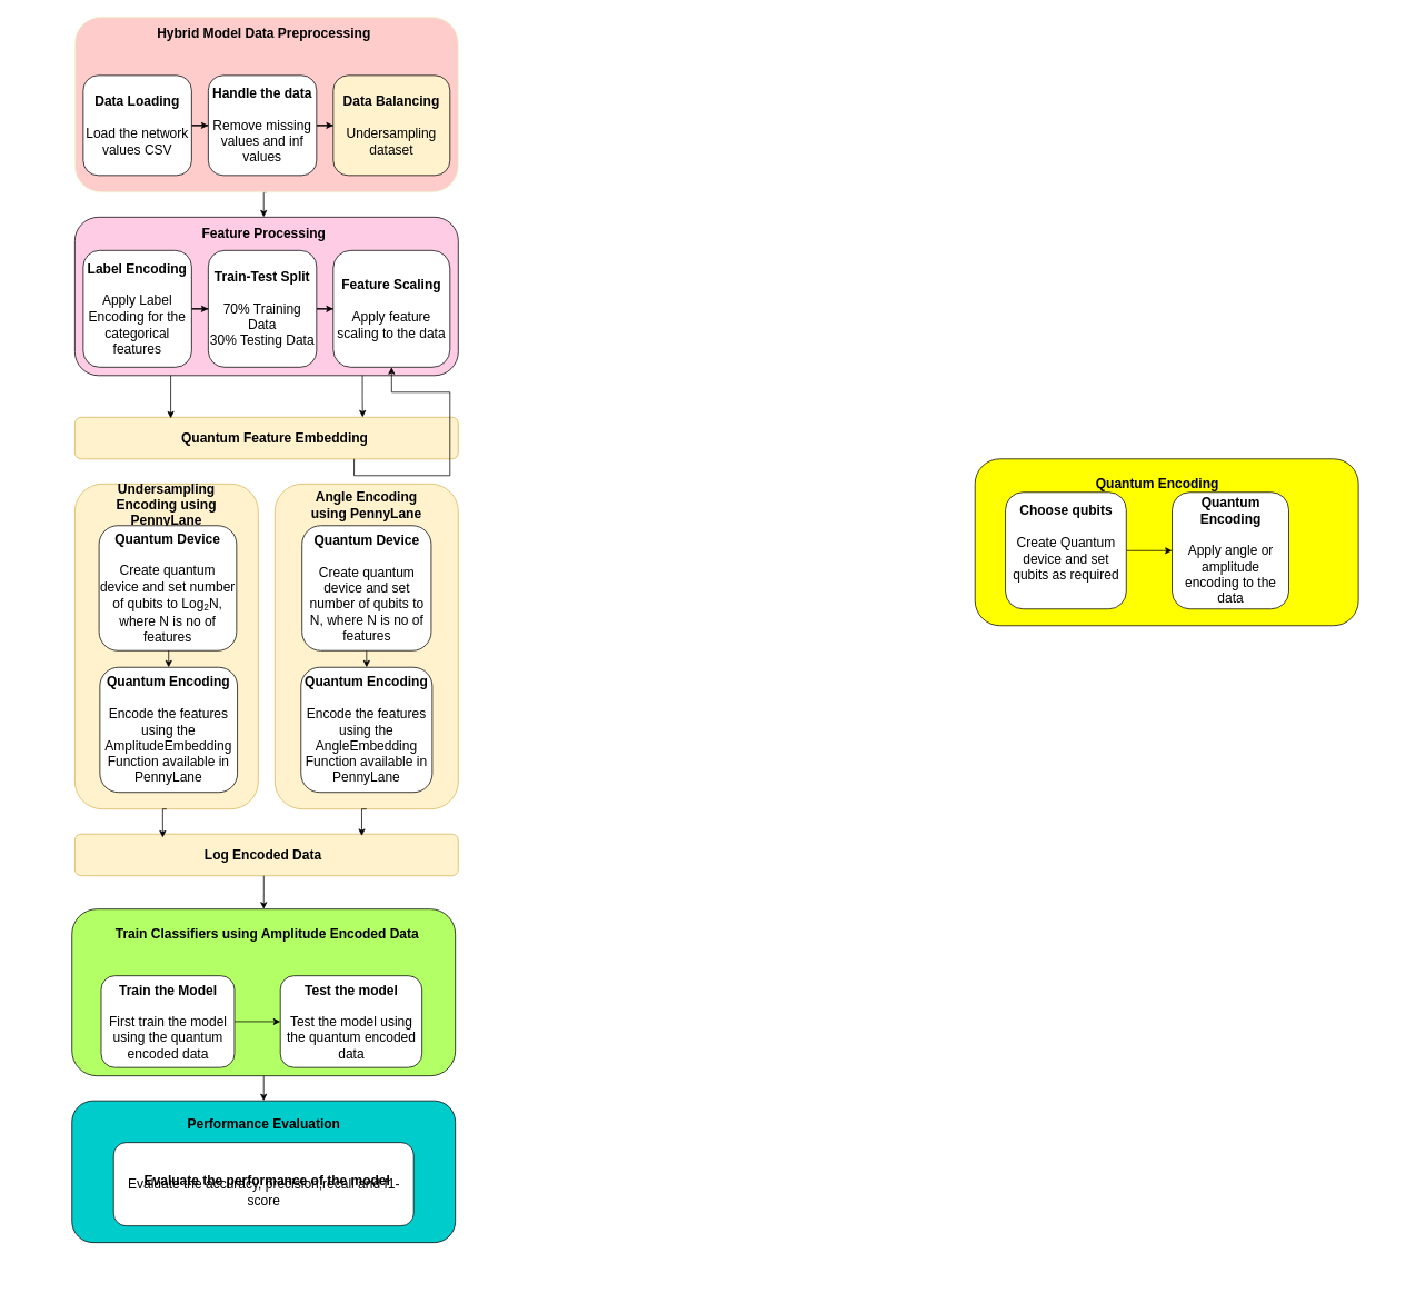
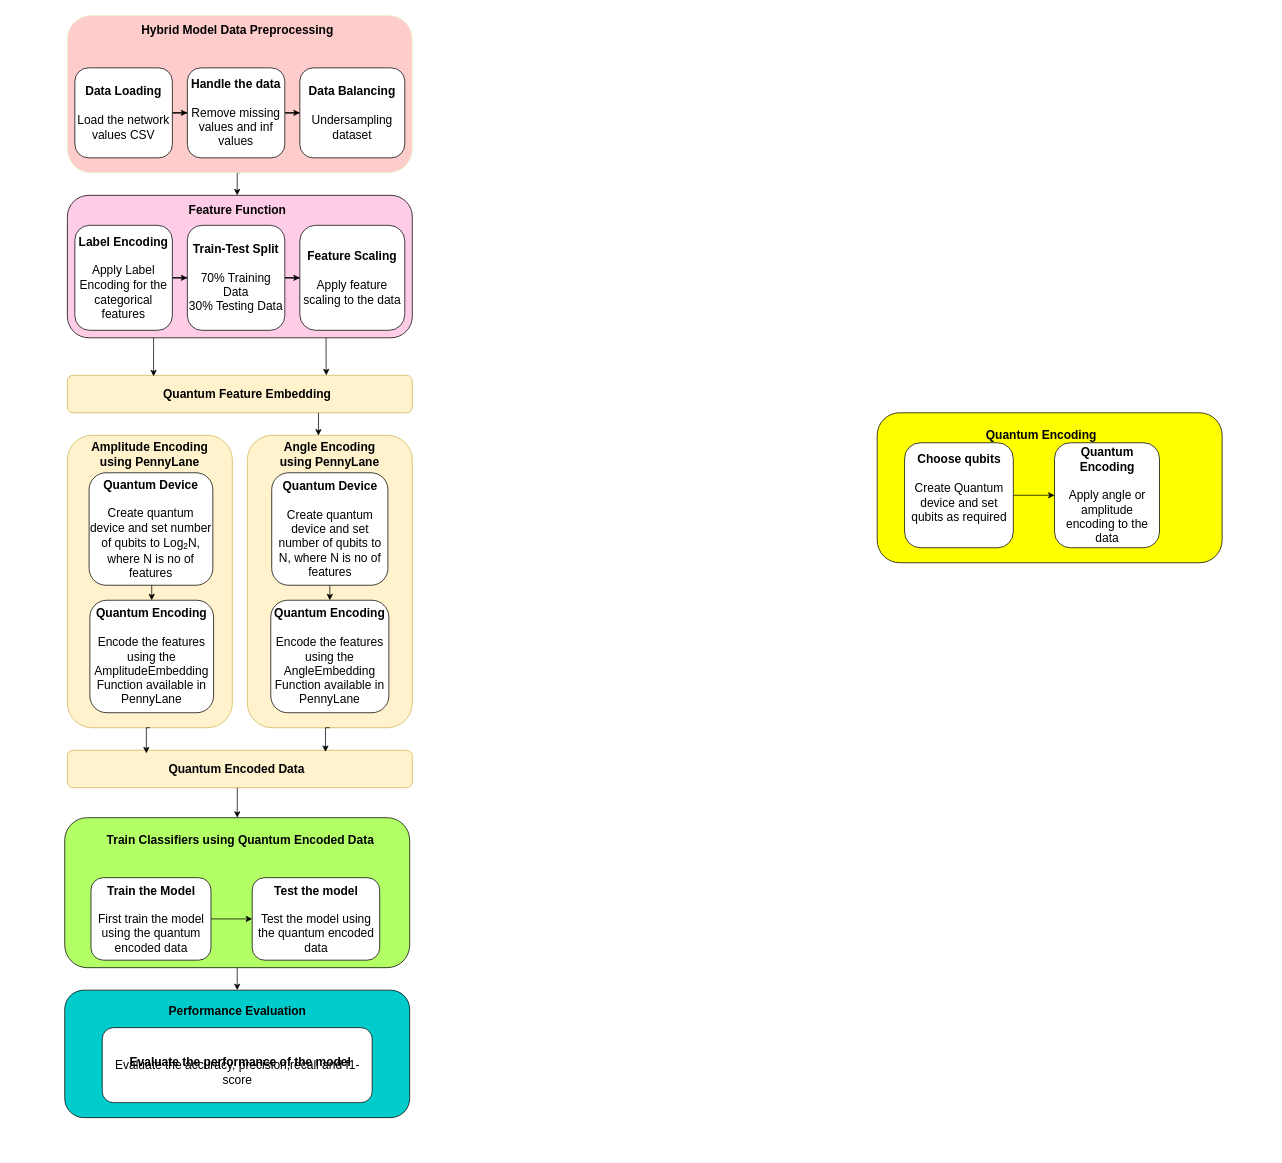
  <mxCell id="0" />
  <mxCell id="1" parent="0" />
  <mxCell id="2" style="edgeStyle=orthogonalEdgeStyle;rounded=0;orthogonalLoop=1;jettySize=auto;html=1;exitX=0.5;exitY=1;exitDx=0;exitDy=0;entryX=0.5;entryY=0;entryDx=0;entryDy=0;fontSize=16;" parent="1" source="3" target="22" edge="1"><mxGeometry relative="1" as="geometry" /></mxCell>
  <mxCell id="3" value="" style="rounded=1;whiteSpace=wrap;html=1;fillColor=#FFCCCC;strokeColor=#E6FFCC;fontSize=16;" parent="1" vertex="1"><mxGeometry x="89" y="20" width="460" height="210" as="geometry" /></mxCell>
  <mxCell id="4" value="" style="edgeStyle=orthogonalEdgeStyle;rounded=0;orthogonalLoop=1;jettySize=auto;html=1;fontSize=16;" parent="1" source="5" edge="1"><mxGeometry relative="1" as="geometry"><mxPoint x="315.5" y="1320" as="targetPoint" /></mxGeometry></mxCell>
  <mxCell id="5" value="" style="rounded=1;whiteSpace=wrap;html=1;fillColor=light-dark(#B3FF66,#FFCCFF);fontSize=16;" parent="1" vertex="1"><mxGeometry x="85.5" y="1090" width="460" height="200" as="geometry" /></mxCell>
  <mxCell id="6" value="&lt;font&gt;&lt;b&gt;Hybrid Model Data Preprocessing&lt;/b&gt;&lt;/font&gt;" style="text;html=1;align=center;verticalAlign=middle;whiteSpace=wrap;rounded=0;fontSize=16;" parent="1" vertex="1"><mxGeometry x="20.5" y="20" width="590" height="40" as="geometry" /></mxCell>
  <mxCell id="7" value="" style="edgeStyle=orthogonalEdgeStyle;rounded=0;orthogonalLoop=1;jettySize=auto;html=1;fontSize=16;" parent="1" source="8" target="10" edge="1"><mxGeometry relative="1" as="geometry" /></mxCell>
  <mxCell id="8" value="&lt;font&gt;&lt;b&gt;Data Loading&lt;/b&gt;&lt;/font&gt;&lt;div&gt;&lt;span&gt;&lt;b&gt;&lt;br&gt;&lt;/b&gt;&lt;/span&gt;&lt;div&gt;Load the network values CSV&lt;/div&gt;&lt;/div&gt;" style="rounded=1;whiteSpace=wrap;html=1;fontSize=16;" parent="1" vertex="1"><mxGeometry x="99" y="90" width="130" height="120" as="geometry" /></mxCell>
  <mxCell id="9" value="" style="edgeStyle=orthogonalEdgeStyle;rounded=0;orthogonalLoop=1;jettySize=auto;html=1;fontSize=16;" parent="1" source="10" target="11" edge="1"><mxGeometry relative="1" as="geometry" /></mxCell>
  <mxCell id="10" value="&lt;font&gt;&lt;b&gt;Handle the data&lt;/b&gt;&lt;/font&gt;&lt;div&gt;&lt;br&gt;&lt;/div&gt;&lt;div&gt;Remove missing values and inf values&lt;/div&gt;" style="rounded=1;whiteSpace=wrap;html=1;fontSize=16;" parent="1" vertex="1"><mxGeometry x="249" y="90" width="130" height="120" as="geometry" /></mxCell>
- <mxCell id="11" value="&lt;font&gt;&lt;b&gt;Data Balancing&lt;/b&gt;&lt;/font&gt;&lt;div&gt;&lt;br&gt;&lt;/div&gt;&lt;div&gt;Undersampling dataset&lt;/div&gt;" style="rounded=1;whiteSpace=wrap;html=1;fontSize=16;fillColor=#fff2cc;" parent="1" vertex="1"><mxGeometry x="399" y="90" width="140" height="120" as="geometry" /></mxCell>
- <mxCell id="12" value="&lt;b&gt;Train Classifiers using Amplitude Encoded Data&lt;/b&gt;" style="text;html=1;align=center;verticalAlign=middle;whiteSpace=wrap;rounded=0;fontSize=16;" parent="1" vertex="1"><mxGeometry x="24.63" y="1100" width="590" height="40" as="geometry" /></mxCell>
+ <mxCell id="11" value="&lt;font&gt;&lt;b&gt;Data Balancing&lt;/b&gt;&lt;/font&gt;&lt;div&gt;&lt;br&gt;&lt;/div&gt;&lt;div&gt;Undersampling dataset&lt;/div&gt;" style="rounded=1;whiteSpace=wrap;html=1;fontSize=16;" parent="1" vertex="1"><mxGeometry x="399" y="90" width="140" height="120" as="geometry" /></mxCell>
+ <mxCell id="12" value="&lt;b&gt;Train Classifiers using Quantum Encoded Data&lt;/b&gt;" style="text;html=1;align=center;verticalAlign=middle;whiteSpace=wrap;rounded=0;fontSize=16;" parent="1" vertex="1"><mxGeometry x="24.63" y="1100" width="590" height="40" as="geometry" /></mxCell>
  <mxCell id="13" style="edgeStyle=orthogonalEdgeStyle;rounded=0;orthogonalLoop=1;jettySize=auto;html=1;exitX=1;exitY=0.5;exitDx=0;exitDy=0;fontSize=16;" parent="1" source="14" target="15" edge="1"><mxGeometry relative="1" as="geometry" /></mxCell>
  <mxCell id="14" value="&lt;div&gt;&lt;b&gt;Train the Model&lt;/b&gt;&lt;/div&gt;&lt;br&gt;&lt;div&gt;First train the model using the quantum encoded data&lt;/div&gt;" style="rounded=1;whiteSpace=wrap;html=1;fontSize=16;" parent="1" vertex="1"><mxGeometry x="120.5" y="1170" width="160" height="110" as="geometry" /></mxCell>
  <mxCell id="15" value="&lt;div&gt;&lt;b&gt;Test the model&lt;/b&gt;&lt;/div&gt;&lt;div&gt;&lt;b&gt;&lt;br&gt;&lt;/b&gt;&lt;/div&gt;&lt;div&gt;Test the model using the quantum encoded data&lt;/div&gt;" style="rounded=1;whiteSpace=wrap;html=1;fontSize=16;" parent="1" vertex="1"><mxGeometry x="335.5" y="1170" width="170" height="110" as="geometry" /></mxCell>
  <mxCell id="16" value="" style="rounded=1;whiteSpace=wrap;html=1;fillColor=light-dark(#FFFF00,#99FFFF);fontSize=16;" parent="1" vertex="1"><mxGeometry x="1169" y="550" width="460" height="200" as="geometry" /></mxCell>
  <mxCell id="17" value="&lt;b&gt;Quantum Encoding&lt;/b&gt;" style="text;html=1;align=center;verticalAlign=middle;whiteSpace=wrap;rounded=0;fontSize=16;" parent="1" vertex="1"><mxGeometry x="1089" y="560" width="598" height="40" as="geometry" /></mxCell>
  <mxCell id="18" value="&lt;div&gt;&lt;span&gt;&lt;b&gt;Quantum Encoding&lt;/b&gt;&lt;/span&gt;&lt;/div&gt;&lt;div&gt;&lt;span&gt;&lt;b&gt;&lt;br&gt;&lt;/b&gt;&lt;/span&gt;&lt;/div&gt;&lt;div&gt;Apply angle or amplitude encoding to the data&lt;/div&gt;" style="rounded=1;whiteSpace=wrap;html=1;fontSize=16;" parent="1" vertex="1"><mxGeometry x="1405.5" y="590" width="140" height="140" as="geometry" /></mxCell>
  <mxCell id="19" value="" style="edgeStyle=orthogonalEdgeStyle;rounded=0;orthogonalLoop=1;jettySize=auto;html=1;fontSize=16;" parent="1" source="20" target="18" edge="1"><mxGeometry relative="1" as="geometry" /></mxCell>
  <mxCell id="20" value="&lt;span&gt;&lt;b&gt;Choose qubits&lt;/b&gt;&lt;/span&gt;&lt;br&gt;&lt;div&gt;&lt;br&gt;&lt;/div&gt;&lt;div&gt;Create Quantum device and set qubits as required&lt;/div&gt;&lt;div&gt;&lt;br&gt;&lt;/div&gt;" style="rounded=1;whiteSpace=wrap;html=1;fontSize=16;" parent="1" vertex="1"><mxGeometry x="1205.5" y="590" width="145" height="140" as="geometry" /></mxCell>
  <mxCell id="21" value="" style="rounded=1;whiteSpace=wrap;html=1;fillColor=light-dark(#FFCCE6,#99FFFF);fontSize=16;" parent="1" vertex="1"><mxGeometry x="89" y="260" width="460" height="190" as="geometry" /></mxCell>
- <mxCell id="22" value="&lt;font&gt;&lt;b&gt;Feature Processing&lt;/b&gt;&lt;/font&gt;" style="text;html=1;align=center;verticalAlign=middle;whiteSpace=wrap;rounded=0;fontSize=16;" parent="1" vertex="1"><mxGeometry x="20.5" y="260" width="590" height="40" as="geometry" /></mxCell>
+ <mxCell id="22" value="&lt;font&gt;&lt;b&gt;Feature Function&lt;/b&gt;&lt;/font&gt;" style="text;html=1;align=center;verticalAlign=middle;whiteSpace=wrap;rounded=0;fontSize=16;" parent="1" vertex="1"><mxGeometry x="20.5" y="260" width="590" height="40" as="geometry" /></mxCell>
  <mxCell id="23" value="&lt;div&gt;&lt;b&gt;&lt;span&gt;Feature Scaling&lt;/span&gt;&lt;br&gt;&lt;/b&gt;&lt;div&gt;&lt;br&gt;&lt;/div&gt;&lt;div&gt;Apply feature scaling to the data&lt;/div&gt;&lt;/div&gt;" style="rounded=1;whiteSpace=wrap;html=1;fontSize=16;" parent="1" vertex="1"><mxGeometry x="399" y="300" width="140" height="140" as="geometry" /></mxCell>
  <mxCell id="24" value="" style="edgeStyle=orthogonalEdgeStyle;rounded=0;orthogonalLoop=1;jettySize=auto;html=1;fontSize=16;" parent="1" source="25" target="23" edge="1"><mxGeometry relative="1" as="geometry" /></mxCell>
  <mxCell id="25" value="&lt;div&gt;&lt;span&gt;&lt;b&gt;Train-Test Split&lt;/b&gt;&lt;/span&gt;&lt;/div&gt;&lt;div&gt;&lt;br&gt;&lt;/div&gt;&lt;div&gt;70% Training Data&lt;/div&gt;&lt;div&gt;30% Testing Data&lt;/div&gt;" style="rounded=1;whiteSpace=wrap;html=1;fontSize=16;" parent="1" vertex="1"><mxGeometry x="249" y="300" width="130" height="140" as="geometry" /></mxCell>
  <mxCell id="26" value="" style="edgeStyle=orthogonalEdgeStyle;rounded=0;orthogonalLoop=1;jettySize=auto;html=1;fontSize=16;" parent="1" source="27" target="25" edge="1"><mxGeometry relative="1" as="geometry" /></mxCell>
  <mxCell id="27" value="&lt;div&gt;&lt;span&gt;&lt;b&gt;Label Encoding&lt;/b&gt;&lt;/span&gt;&lt;/div&gt;&lt;div&gt;&lt;span&gt;&lt;b&gt;&lt;br&gt;&lt;/b&gt;&lt;/span&gt;&lt;/div&gt;&lt;div&gt;Apply Label Encoding for the categorical features&lt;/div&gt;" style="rounded=1;whiteSpace=wrap;html=1;fontSize=16;" parent="1" vertex="1"><mxGeometry x="99" y="300" width="130" height="140" as="geometry" /></mxCell>
  <mxCell id="28" value="" style="rounded=1;whiteSpace=wrap;html=1;fontSize=16;" parent="1" vertex="1"><mxGeometry x="289" y="250" width="20" as="geometry" /></mxCell>
  <mxCell id="29" value="&lt;div&gt;&lt;br&gt;&lt;/div&gt;&lt;div&gt;&lt;br&gt;&lt;/div&gt;&lt;div&gt;&lt;br&gt;&lt;/div&gt;&lt;div&gt;&lt;b&gt;&lt;br&gt;&lt;/b&gt;&lt;/div&gt;&lt;div&gt;&lt;b&gt;Performance Evaluation&lt;/b&gt;&lt;/div&gt;&lt;div&gt;&lt;div&gt;&lt;font&gt;&lt;b&gt;&lt;br&gt;&lt;/b&gt;&lt;/font&gt;&lt;/div&gt;&lt;div&gt;&lt;font&gt;&lt;b&gt;&lt;br&gt;&lt;/b&gt;&lt;/font&gt;&lt;/div&gt;&lt;div&gt;&lt;font&gt;&lt;b&gt;&lt;br&gt;&lt;/b&gt;&lt;/font&gt;&lt;/div&gt;&lt;div&gt;&lt;font&gt;&lt;b&gt;&lt;br&gt;&lt;/b&gt;&lt;/font&gt;&lt;/div&gt;&lt;div&gt;&lt;font&gt;&lt;b&gt;&lt;br&gt;&lt;/b&gt;&lt;/font&gt;&lt;/div&gt;&lt;div&gt;&lt;font&gt;&lt;b&gt;&lt;br&gt;&lt;/b&gt;&lt;/font&gt;&lt;/div&gt;&lt;div&gt;&lt;font&gt;&lt;b&gt;&lt;br&gt;&lt;/b&gt;&lt;/font&gt;&lt;/div&gt;&lt;div&gt;&lt;font&gt;&lt;b&gt;&lt;br&gt;&lt;/b&gt;&lt;/font&gt;&lt;/div&gt;&lt;div&gt;&lt;font&gt;&lt;b&gt;&lt;br&gt;&lt;/b&gt;&lt;/font&gt;&lt;/div&gt;&lt;div&gt;&lt;br&gt;&lt;/div&gt;&lt;/div&gt;" style="rounded=1;whiteSpace=wrap;html=1;fillColor=light-dark(#00CCCC,#CCFFCC);fontSize=16;" parent="1" vertex="1"><mxGeometry x="85.5" y="1320" width="460" height="170" as="geometry" /></mxCell>
  <mxCell id="30" value="&lt;div&gt;&lt;br&gt;&lt;/div&gt;Evaluate the accuracy, precision,recall and f1-score" style="rounded=1;whiteSpace=wrap;html=1;fontSize=16;" parent="1" vertex="1"><mxGeometry x="135.5" y="1370" width="360" height="100" as="geometry" /></mxCell>
  <mxCell id="31" value="Evaluate the performance of the model" style="text;html=1;align=center;verticalAlign=middle;whiteSpace=wrap;rounded=0;fontSize=16;fontStyle=1" parent="1" vertex="1"><mxGeometry x="170.5" y="1400" width="298.25" height="30" as="geometry" /></mxCell>
  <mxCell id="32" value="" style="rounded=1;whiteSpace=wrap;html=1;fillColor=#fff2cc;fontSize=16;strokeColor=#d6b656;" vertex="1" parent="1"><mxGeometry x="89" y="580" width="220" height="390" as="geometry" /></mxCell>
  <mxCell id="33" value="" style="rounded=1;whiteSpace=wrap;html=1;fillColor=#fff2cc;fontSize=16;strokeColor=#d6b656;" vertex="1" parent="1"><mxGeometry x="329" y="580" width="220" height="390" as="geometry" /></mxCell>
- <mxCell id="34" value="&lt;b&gt;Undersampling Encoding using PennyLane&lt;/b&gt;" style="text;html=1;align=center;verticalAlign=middle;whiteSpace=wrap;rounded=0;fontSize=16;" vertex="1" parent="1"><mxGeometry x="119" y="580" width="160" height="50" as="geometry" /></mxCell>
+ <mxCell id="34" value="&lt;b&gt;Amplitude Encoding using PennyLane&lt;/b&gt;" style="text;html=1;align=center;verticalAlign=middle;whiteSpace=wrap;rounded=0;fontSize=16;" vertex="1" parent="1"><mxGeometry x="119" y="580" width="160" height="50" as="geometry" /></mxCell>
  <mxCell id="35" value="&lt;font&gt;&lt;b&gt;Angle Encoding using PennyLane&lt;/b&gt;&lt;/font&gt;" style="text;html=1;align=center;verticalAlign=middle;whiteSpace=wrap;rounded=0;fontSize=16;" vertex="1" parent="1"><mxGeometry x="359" y="580" width="160" height="50" as="geometry" /></mxCell>
  <mxCell id="36" style="edgeStyle=orthogonalEdgeStyle;rounded=0;orthogonalLoop=1;jettySize=auto;html=1;exitX=0.5;exitY=1;exitDx=0;exitDy=0;entryX=0.5;entryY=0;entryDx=0;entryDy=0;" edge="1" parent="1" source="37" target="45"><mxGeometry relative="1" as="geometry" /></mxCell>
  <mxCell id="37" value="&lt;div&gt;&lt;b&gt;Quantum Device&lt;/b&gt;&lt;/div&gt;&lt;div&gt;&lt;br&gt;&lt;/div&gt;&lt;div&gt;Create quantum device and set number of qubits to Log&lt;span style=&quot;font-size: 13.333px;&quot;&gt;&lt;sub&gt;2&lt;/sub&gt;&lt;/span&gt;N, where N is no of features&lt;/div&gt;" style="rounded=1;whiteSpace=wrap;html=1;fontSize=16;" vertex="1" parent="1"><mxGeometry x="118" y="630" width="165" height="150" as="geometry" /></mxCell>
  <mxCell id="38" value="" style="rounded=1;whiteSpace=wrap;html=1;fillColor=#fff2cc;fontSize=16;strokeColor=#d6b656;" vertex="1" parent="1"><mxGeometry x="89" y="500" width="460" height="50" as="geometry" /></mxCell>
  <mxCell id="39" value="&lt;b&gt;Quantum Feature Embedding&lt;/b&gt;" style="text;html=1;align=center;verticalAlign=middle;whiteSpace=wrap;rounded=0;fontSize=16;" vertex="1" parent="1"><mxGeometry x="139" y="500" width="380" height="50" as="geometry" /></mxCell>
  <mxCell id="40" value="" style="rounded=1;whiteSpace=wrap;html=1;fillColor=#fff2cc;fontSize=16;strokeColor=#d6b656;" vertex="1" parent="1"><mxGeometry x="89" y="1000" width="460" height="50" as="geometry" /></mxCell>
  <mxCell id="41" value="" style="edgeStyle=orthogonalEdgeStyle;rounded=0;orthogonalLoop=1;jettySize=auto;html=1;" edge="1" parent="1" source="42" target="5"><mxGeometry relative="1" as="geometry" /></mxCell>
- <mxCell id="42" value="&lt;b&gt;Log Encoded Data&lt;/b&gt;" style="text;html=1;align=center;verticalAlign=middle;whiteSpace=wrap;rounded=0;fontSize=16;" vertex="1" parent="1"><mxGeometry x="184.37" y="1000" width="262.25" height="50" as="geometry" /></mxCell>
+ <mxCell id="42" value="&lt;b&gt;Quantum Encoded Data&lt;/b&gt;" style="text;html=1;align=center;verticalAlign=middle;whiteSpace=wrap;rounded=0;fontSize=16;" vertex="1" parent="1"><mxGeometry x="184.37" y="1000" width="262.25" height="50" as="geometry" /></mxCell>
  <mxCell id="43" style="edgeStyle=orthogonalEdgeStyle;rounded=0;orthogonalLoop=1;jettySize=auto;html=1;exitX=0.5;exitY=1;exitDx=0;exitDy=0;entryX=0.5;entryY=0;entryDx=0;entryDy=0;" edge="1" parent="1" source="44" target="46"><mxGeometry relative="1" as="geometry" /></mxCell>
  <mxCell id="44" value="&lt;div&gt;&lt;b&gt;Quantum Device&lt;/b&gt;&lt;/div&gt;&lt;div&gt;&lt;br&gt;&lt;/div&gt;&lt;div&gt;Create quantum device and set number of qubits to N, where N is no of features&lt;/div&gt;" style="rounded=1;whiteSpace=wrap;html=1;fontSize=16;" vertex="1" parent="1"><mxGeometry x="361.5" y="630" width="155" height="150" as="geometry" /></mxCell>
  <mxCell id="45" value="&lt;div&gt;&lt;b&gt;Quantum Encoding&lt;/b&gt;&lt;/div&gt;&lt;div&gt;&lt;br&gt;&lt;/div&gt;&lt;div&gt;Encode the features using the AmplitudeEmbedding Function available in PennyLane&lt;/div&gt;" style="rounded=1;whiteSpace=wrap;html=1;fontSize=16;" vertex="1" parent="1"><mxGeometry x="119" y="800" width="165" height="150" as="geometry" /></mxCell>
  <mxCell id="46" value="&lt;div&gt;&lt;b&gt;Quantum Encoding&lt;/b&gt;&lt;/div&gt;&lt;div&gt;&lt;br&gt;&lt;/div&gt;&lt;div&gt;Encode the features using the AngleEmbedding Function available in PennyLane&lt;/div&gt;" style="rounded=1;whiteSpace=wrap;html=1;fontSize=16;" vertex="1" parent="1"><mxGeometry x="360.25" y="800" width="157.5" height="150" as="geometry" /></mxCell>
  <mxCell id="47" style="edgeStyle=orthogonalEdgeStyle;rounded=0;orthogonalLoop=1;jettySize=auto;html=1;exitX=0.25;exitY=1;exitDx=0;exitDy=0;entryX=0.171;entryY=0.027;entryDx=0;entryDy=0;entryPerimeter=0;" edge="1" parent="1" source="21" target="39"><mxGeometry relative="1" as="geometry" /></mxCell>
  <mxCell id="48" style="edgeStyle=orthogonalEdgeStyle;rounded=0;orthogonalLoop=1;jettySize=auto;html=1;exitX=0.75;exitY=1;exitDx=0;exitDy=0;entryX=0.777;entryY=0;entryDx=0;entryDy=0;entryPerimeter=0;" edge="1" parent="1" source="21" target="39"><mxGeometry relative="1" as="geometry" /></mxCell>
- <mxCell id="49" style="edgeStyle=orthogonalEdgeStyle;rounded=0;orthogonalLoop=1;jettySize=auto;html=1;exitX=0.75;exitY=1;exitDx=0;exitDy=0;" edge="1" parent="1" source="39" target="23"><mxGeometry relative="1" as="geometry" /></mxCell>
+ <mxCell id="49" style="edgeStyle=orthogonalEdgeStyle;rounded=0;orthogonalLoop=1;jettySize=auto;html=1;exitX=0.75;exitY=1;exitDx=0;exitDy=0;entryX=0.405;entryY=0.008;entryDx=0;entryDy=0;entryPerimeter=0;" edge="1" parent="1" source="39" target="35"><mxGeometry relative="1" as="geometry" /></mxCell>
  <mxCell id="50" style="edgeStyle=orthogonalEdgeStyle;rounded=0;orthogonalLoop=1;jettySize=auto;html=1;exitX=0.5;exitY=1;exitDx=0;exitDy=0;entryX=0.229;entryY=0.084;entryDx=0;entryDy=0;entryPerimeter=0;" edge="1" parent="1" source="32" target="40"><mxGeometry relative="1" as="geometry" /></mxCell>
  <mxCell id="51" style="edgeStyle=orthogonalEdgeStyle;rounded=0;orthogonalLoop=1;jettySize=auto;html=1;exitX=0.5;exitY=1;exitDx=0;exitDy=0;entryX=0.949;entryY=0.046;entryDx=0;entryDy=0;entryPerimeter=0;" edge="1" parent="1" source="33" target="42"><mxGeometry relative="1" as="geometry" /></mxCell>
